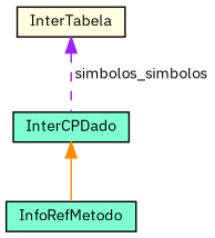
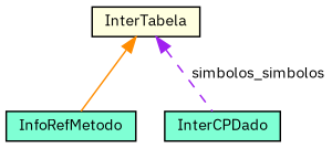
  digraph {
    fontname="IBM Plex Sans"
    node [color=black fillcolor=aquamarine fontname="IBM Plex Sans" fontsize=10 shape=record style=filled]
    edge [dir=back fontname="IBM Plex Sans" fontsize=10 labelfontname=Helvetica labelfontsize=10]
    n1 [fontcolor=black height=0.2 label=InfoRefMetodo width=0.4]
    n2 [height=0.2 label=InterCPDado width=0.4]
    n3 [fillcolor=lightyellow height=0.2 label=InterTabela width=0.4]
-   n2 -> n1 [color=darkorange style=solid]
+   n3 -> n1 [color=darkorange style=solid]
    n3 -> n2 [color=purple label=" simbolos_simbolos" style=dashed]
  }
